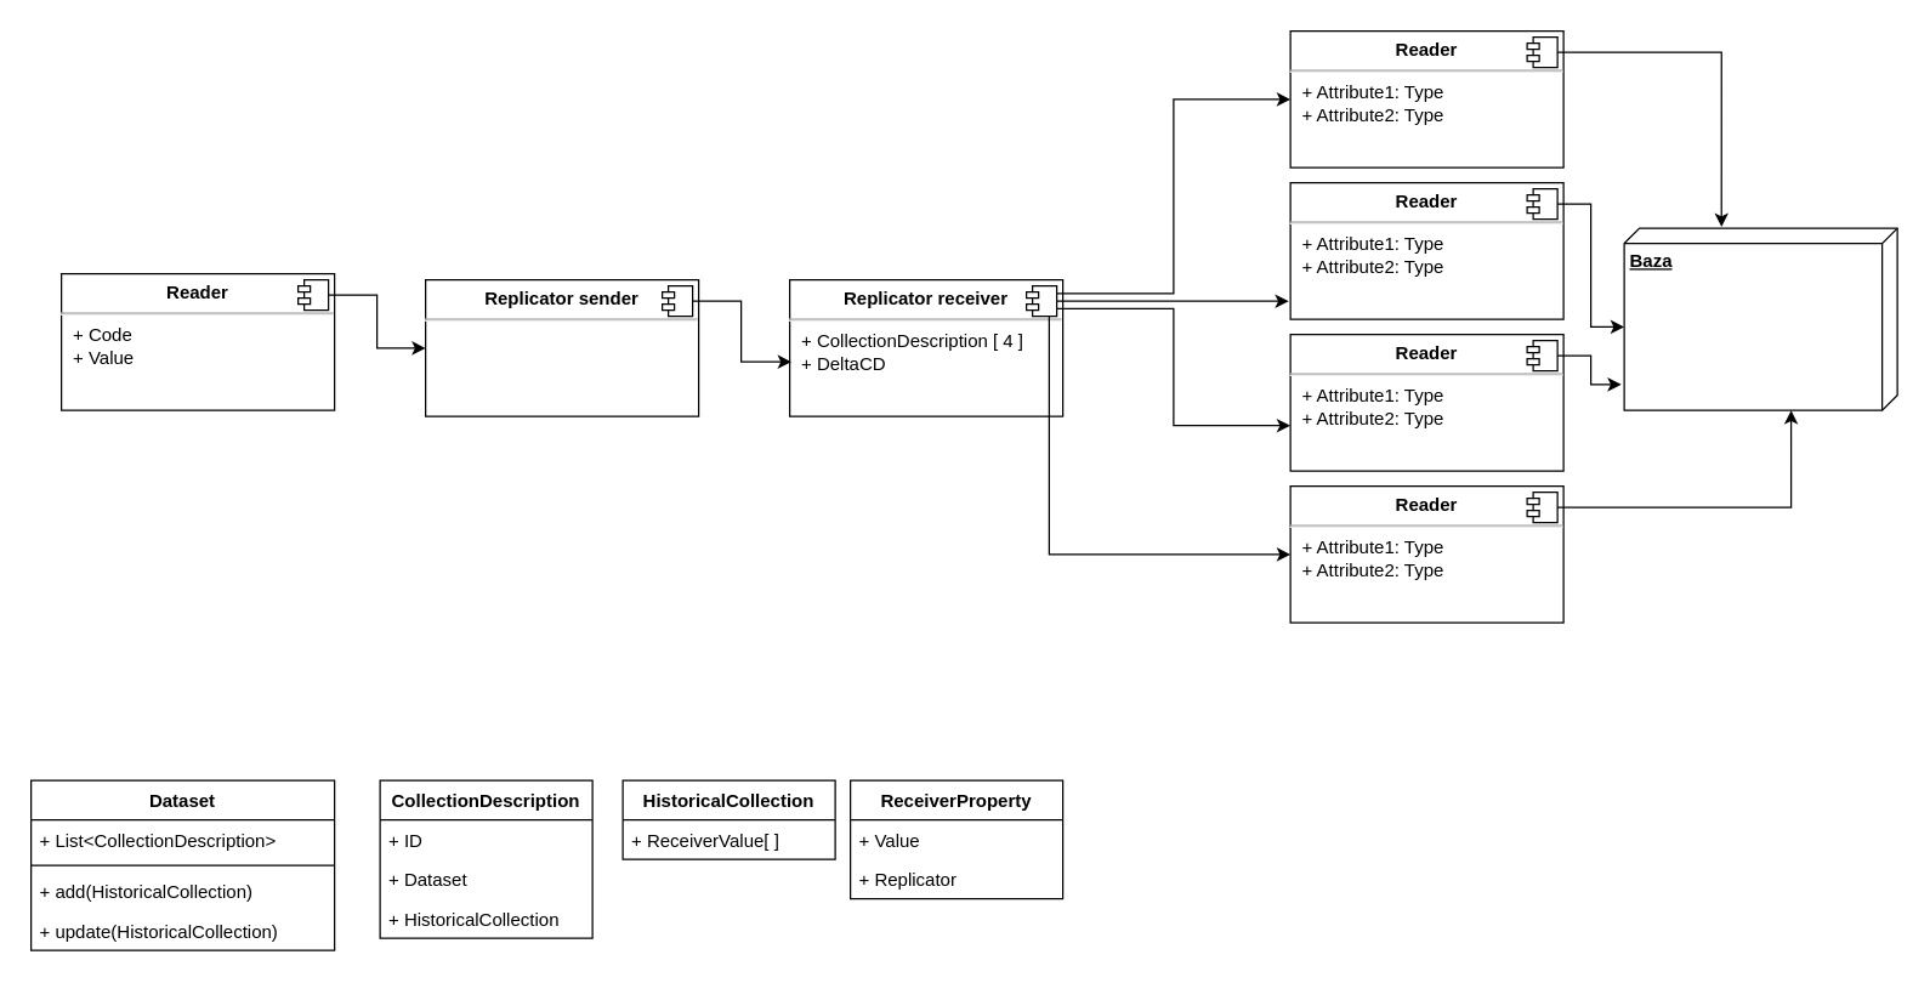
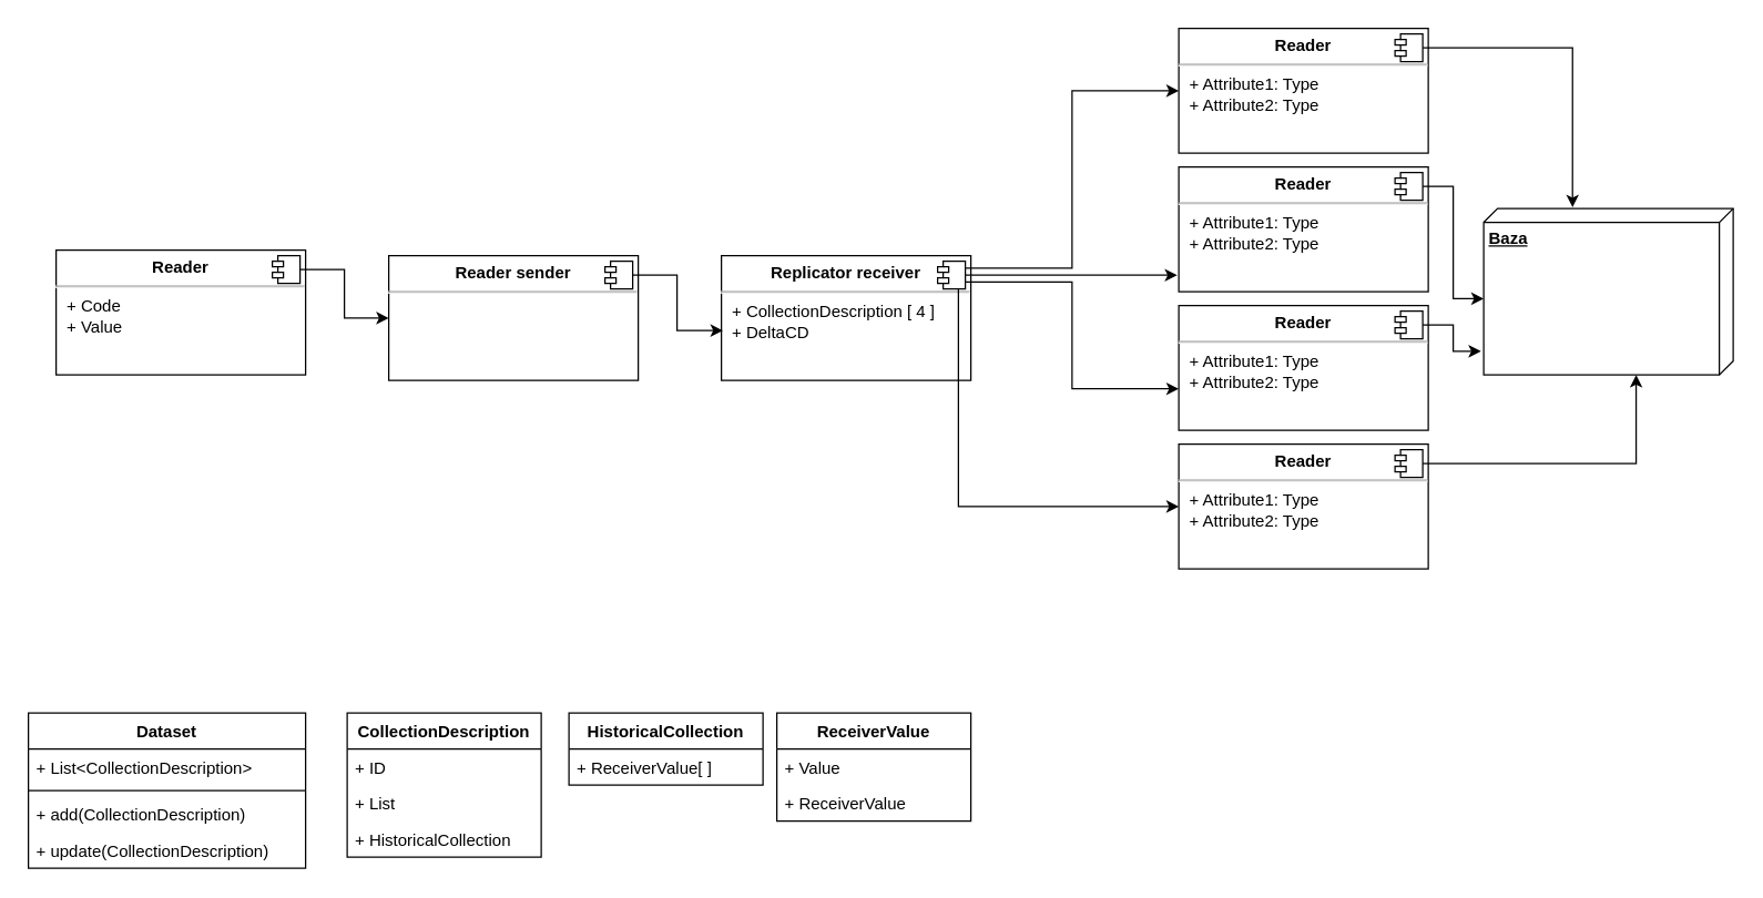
  <mxCell id="0" />
  <mxCell id="1" parent="0" />
  <mxCell id="2" value="&lt;p style=&quot;margin:0px;margin-top:6px;text-align:center;&quot;&gt;&lt;b&gt;Reader&lt;/b&gt;&lt;/p&gt;&lt;hr&gt;&lt;p style=&quot;margin:0px;margin-left:8px;&quot;&gt;+ Code&lt;br&gt;+ Value&lt;br&gt;&lt;/p&gt;" style="align=left;overflow=fill;html=1;dropTarget=0;" parent="1" vertex="1"><mxGeometry x="40" y="180" width="180" height="90" as="geometry" /></mxCell>
  <mxCell id="3" style="edgeStyle=orthogonalEdgeStyle;rounded=0;orthogonalLoop=1;jettySize=auto;html=1;exitX=1;exitY=0.5;exitDx=0;exitDy=0;entryX=0;entryY=0.5;entryDx=0;entryDy=0;" parent="2" source="4" target="23" edge="1"><mxGeometry relative="1" as="geometry" /></mxCell>
  <mxCell id="4" value="" style="shape=component;jettyWidth=8;jettyHeight=4;" parent="2" vertex="1"><mxGeometry x="1" width="20" height="20" relative="1" as="geometry"><mxPoint x="-24" y="4" as="offset" /></mxGeometry></mxCell>
  <mxCell id="5" value="&lt;p style=&quot;margin:0px;margin-top:6px;text-align:center;&quot;&gt;&lt;b&gt;Reader&lt;/b&gt;&lt;/p&gt;&lt;hr&gt;&lt;p style=&quot;margin:0px;margin-left:8px;&quot;&gt;+ Attribute1: Type&lt;br&gt;+ Attribute2: Type&lt;/p&gt;" style="align=left;overflow=fill;html=1;dropTarget=0;" parent="1" vertex="1"><mxGeometry x="850" y="20" width="180" height="90" as="geometry" /></mxCell>
  <mxCell id="6" value="" style="shape=component;jettyWidth=8;jettyHeight=4;" parent="5" vertex="1"><mxGeometry x="1" width="20" height="20" relative="1" as="geometry"><mxPoint x="-24" y="4" as="offset" /></mxGeometry></mxCell>
  <mxCell id="7" style="edgeStyle=orthogonalEdgeStyle;rounded=0;orthogonalLoop=1;jettySize=auto;html=1;exitX=1;exitY=0.5;exitDx=0;exitDy=0;entryX=-0.008;entryY=0.644;entryDx=0;entryDy=0;entryPerimeter=0;" parent="5" source="6" target="40" edge="1"><mxGeometry relative="1" as="geometry" /></mxCell>
  <mxCell id="8" value="&lt;p style=&quot;margin:0px;margin-top:6px;text-align:center;&quot;&gt;&lt;b&gt;Reader&lt;/b&gt;&lt;/p&gt;&lt;hr&gt;&lt;p style=&quot;margin:0px;margin-left:8px;&quot;&gt;+ Attribute1: Type&lt;br&gt;+ Attribute2: Type&lt;/p&gt;" style="align=left;overflow=fill;html=1;dropTarget=0;" parent="1" vertex="1"><mxGeometry x="850" y="120" width="180" height="90" as="geometry" /></mxCell>
  <mxCell id="9" value="" style="shape=component;jettyWidth=8;jettyHeight=4;" parent="8" vertex="1"><mxGeometry x="1" width="20" height="20" relative="1" as="geometry"><mxPoint x="-24" y="4" as="offset" /></mxGeometry></mxCell>
  <mxCell id="10" style="edgeStyle=orthogonalEdgeStyle;rounded=0;orthogonalLoop=1;jettySize=auto;html=1;exitX=1;exitY=0.5;exitDx=0;exitDy=0;entryX=0;entryY=0;entryDx=65;entryDy=180;entryPerimeter=0;" parent="8" source="9" target="40" edge="1"><mxGeometry relative="1" as="geometry" /></mxCell>
  <mxCell id="11" value="&lt;p style=&quot;margin:0px;margin-top:6px;text-align:center;&quot;&gt;&lt;b&gt;Reader&lt;/b&gt;&lt;/p&gt;&lt;hr&gt;&lt;p style=&quot;margin:0px;margin-left:8px;&quot;&gt;+ Attribute1: Type&lt;br&gt;+ Attribute2: Type&lt;/p&gt;" style="align=left;overflow=fill;html=1;dropTarget=0;" parent="1" vertex="1"><mxGeometry x="850" y="220" width="180" height="90" as="geometry" /></mxCell>
  <mxCell id="12" value="" style="shape=component;jettyWidth=8;jettyHeight=4;" parent="11" vertex="1"><mxGeometry x="1" width="20" height="20" relative="1" as="geometry"><mxPoint x="-24" y="4" as="offset" /></mxGeometry></mxCell>
  <mxCell id="13" style="edgeStyle=orthogonalEdgeStyle;rounded=0;orthogonalLoop=1;jettySize=auto;html=1;exitX=1;exitY=0.5;exitDx=0;exitDy=0;entryX=0.858;entryY=1.011;entryDx=0;entryDy=0;entryPerimeter=0;" parent="11" source="12" target="40" edge="1"><mxGeometry relative="1" as="geometry" /></mxCell>
  <mxCell id="14" value="&lt;p style=&quot;margin:0px;margin-top:6px;text-align:center;&quot;&gt;&lt;b&gt;Reader&lt;/b&gt;&lt;/p&gt;&lt;hr&gt;&lt;p style=&quot;margin:0px;margin-left:8px;&quot;&gt;+ Attribute1: Type&lt;br&gt;+ Attribute2: Type&lt;/p&gt;" style="align=left;overflow=fill;html=1;dropTarget=0;" parent="1" vertex="1"><mxGeometry x="850" y="320" width="180" height="90" as="geometry" /></mxCell>
  <mxCell id="15" value="" style="shape=component;jettyWidth=8;jettyHeight=4;" parent="14" vertex="1"><mxGeometry x="1" width="20" height="20" relative="1" as="geometry"><mxPoint x="-24" y="4" as="offset" /></mxGeometry></mxCell>
  <mxCell id="16" style="edgeStyle=orthogonalEdgeStyle;rounded=0;orthogonalLoop=1;jettySize=auto;html=1;exitX=1;exitY=0.5;exitDx=0;exitDy=0;entryX=1;entryY=0.389;entryDx=0;entryDy=0;entryPerimeter=0;" parent="14" source="15" target="40" edge="1"><mxGeometry relative="1" as="geometry" /></mxCell>
  <mxCell id="17" value="&lt;p style=&quot;margin:0px;margin-top:6px;text-align:center;&quot;&gt;&lt;b&gt;Replicator receiver&lt;br&gt;&lt;/b&gt;&lt;/p&gt;&lt;hr&gt;&lt;p style=&quot;margin:0px;margin-left:8px;&quot;&gt;+ CollectionDescription [ 4 ]&lt;br&gt;+ DeltaCD&lt;br&gt;&lt;/p&gt;" style="align=left;overflow=fill;html=1;dropTarget=0;" parent="1" vertex="1"><mxGeometry x="520" y="184" width="180" height="90" as="geometry" /></mxCell>
  <mxCell id="18" value="" style="shape=component;jettyWidth=8;jettyHeight=4;" parent="17" vertex="1"><mxGeometry x="1" width="20" height="20" relative="1" as="geometry"><mxPoint x="-24" y="4" as="offset" /></mxGeometry></mxCell>
  <mxCell id="19" style="edgeStyle=orthogonalEdgeStyle;rounded=0;orthogonalLoop=1;jettySize=auto;html=1;exitX=1;exitY=0.25;exitDx=0;exitDy=0;entryX=0;entryY=0.5;entryDx=0;entryDy=0;" parent="17" source="18" target="5" edge="1"><mxGeometry relative="1" as="geometry" /></mxCell>
  <mxCell id="20" style="edgeStyle=orthogonalEdgeStyle;rounded=0;orthogonalLoop=1;jettySize=auto;html=1;exitX=1;exitY=0.5;exitDx=0;exitDy=0;entryX=-0.006;entryY=0.867;entryDx=0;entryDy=0;entryPerimeter=0;" parent="17" source="18" target="8" edge="1"><mxGeometry relative="1" as="geometry" /></mxCell>
  <mxCell id="21" style="edgeStyle=orthogonalEdgeStyle;rounded=0;orthogonalLoop=1;jettySize=auto;html=1;exitX=1;exitY=0.75;exitDx=0;exitDy=0;entryX=0;entryY=0.667;entryDx=0;entryDy=0;entryPerimeter=0;" parent="17" source="18" target="11" edge="1"><mxGeometry relative="1" as="geometry" /></mxCell>
  <mxCell id="22" style="edgeStyle=orthogonalEdgeStyle;rounded=0;orthogonalLoop=1;jettySize=auto;html=1;exitX=0.75;exitY=1;exitDx=0;exitDy=0;entryX=0;entryY=0.5;entryDx=0;entryDy=0;" parent="17" source="18" target="14" edge="1"><mxGeometry relative="1" as="geometry" /></mxCell>
- <mxCell id="23" value="&lt;p style=&quot;margin:0px;margin-top:6px;text-align:center;&quot;&gt;&lt;b&gt;Replicator sender&lt;br&gt;&lt;/b&gt;&lt;/p&gt;&lt;hr&gt;&lt;p style=&quot;margin:0px;margin-left:8px;&quot;&gt;&lt;br&gt;&lt;br&gt;&lt;/p&gt;" style="align=left;overflow=fill;html=1;dropTarget=0;" parent="1" vertex="1"><mxGeometry x="280" y="184" width="180" height="90" as="geometry" /></mxCell>
+ <mxCell id="23" value="&lt;p style=&quot;margin:0px;margin-top:6px;text-align:center;&quot;&gt;&lt;b&gt;Reader sender&lt;br&gt;&lt;/b&gt;&lt;/p&gt;&lt;hr&gt;&lt;p style=&quot;margin:0px;margin-left:8px;&quot;&gt;&lt;br&gt;&lt;br&gt;&lt;/p&gt;" style="align=left;overflow=fill;html=1;dropTarget=0;" parent="1" vertex="1"><mxGeometry x="280" y="184" width="180" height="90" as="geometry" /></mxCell>
  <mxCell id="24" value="" style="shape=component;jettyWidth=8;jettyHeight=4;" parent="23" vertex="1"><mxGeometry x="1" width="20" height="20" relative="1" as="geometry"><mxPoint x="-24" y="4" as="offset" /></mxGeometry></mxCell>
  <mxCell id="25" style="edgeStyle=orthogonalEdgeStyle;rounded=0;orthogonalLoop=1;jettySize=auto;html=1;exitX=1;exitY=0.5;exitDx=0;exitDy=0;entryX=0.006;entryY=0.6;entryDx=0;entryDy=0;entryPerimeter=0;" parent="23" source="24" target="17" edge="1"><mxGeometry relative="1" as="geometry" /></mxCell>
  <mxCell id="26" value="CollectionDescription" style="swimlane;fontStyle=1;childLayout=stackLayout;horizontal=1;startSize=26;fillColor=none;horizontalStack=0;resizeParent=1;resizeParentMax=0;resizeLast=0;collapsible=1;marginBottom=0;" parent="1" vertex="1"><mxGeometry x="250" y="514" width="140" height="104" as="geometry" /></mxCell>
  <mxCell id="27" value="+ ID" style="text;strokeColor=none;fillColor=none;align=left;verticalAlign=top;spacingLeft=4;spacingRight=4;overflow=hidden;rotatable=0;points=[[0,0.5],[1,0.5]];portConstraint=eastwest;" parent="26" vertex="1"><mxGeometry y="26" width="140" height="26" as="geometry" /></mxCell>
- <mxCell id="28" value="+ Dataset" style="text;strokeColor=none;fillColor=none;align=left;verticalAlign=top;spacingLeft=4;spacingRight=4;overflow=hidden;rotatable=0;points=[[0,0.5],[1,0.5]];portConstraint=eastwest;" parent="26" vertex="1"><mxGeometry y="52" width="140" height="26" as="geometry" /></mxCell>
+ <mxCell id="28" value="+ List" style="text;strokeColor=none;fillColor=none;align=left;verticalAlign=top;spacingLeft=4;spacingRight=4;overflow=hidden;rotatable=0;points=[[0,0.5],[1,0.5]];portConstraint=eastwest;" parent="26" vertex="1"><mxGeometry y="52" width="140" height="26" as="geometry" /></mxCell>
  <mxCell id="29" value="+ HistoricalCollection" style="text;strokeColor=none;fillColor=none;align=left;verticalAlign=top;spacingLeft=4;spacingRight=4;overflow=hidden;rotatable=0;points=[[0,0.5],[1,0.5]];portConstraint=eastwest;" parent="26" vertex="1"><mxGeometry y="78" width="140" height="26" as="geometry" /></mxCell>
  <mxCell id="30" value="HistoricalCollection" style="swimlane;fontStyle=1;childLayout=stackLayout;horizontal=1;startSize=26;fillColor=none;horizontalStack=0;resizeParent=1;resizeParentMax=0;resizeLast=0;collapsible=1;marginBottom=0;" parent="1" vertex="1"><mxGeometry x="410" y="514" width="140" height="52" as="geometry" /></mxCell>
  <mxCell id="31" value="+ ReceiverValue[ ]" style="text;strokeColor=none;fillColor=none;align=left;verticalAlign=top;spacingLeft=4;spacingRight=4;overflow=hidden;rotatable=0;points=[[0,0.5],[1,0.5]];portConstraint=eastwest;" parent="30" vertex="1"><mxGeometry y="26" width="140" height="26" as="geometry" /></mxCell>
- <mxCell id="32" value="ReceiverProperty" style="swimlane;fontStyle=1;childLayout=stackLayout;horizontal=1;startSize=26;fillColor=none;horizontalStack=0;resizeParent=1;resizeParentMax=0;resizeLast=0;collapsible=1;marginBottom=0;" parent="1" vertex="1"><mxGeometry x="560" y="514" width="140" height="78" as="geometry" /></mxCell>
+ <mxCell id="32" value="ReceiverValue" style="swimlane;fontStyle=1;childLayout=stackLayout;horizontal=1;startSize=26;fillColor=none;horizontalStack=0;resizeParent=1;resizeParentMax=0;resizeLast=0;collapsible=1;marginBottom=0;" parent="1" vertex="1"><mxGeometry x="560" y="514" width="140" height="78" as="geometry" /></mxCell>
  <mxCell id="33" value="+ Value" style="text;strokeColor=none;fillColor=none;align=left;verticalAlign=top;spacingLeft=4;spacingRight=4;overflow=hidden;rotatable=0;points=[[0,0.5],[1,0.5]];portConstraint=eastwest;" parent="32" vertex="1"><mxGeometry y="26" width="140" height="26" as="geometry" /></mxCell>
- <mxCell id="34" value="+ Replicator" style="text;strokeColor=none;fillColor=none;align=left;verticalAlign=top;spacingLeft=4;spacingRight=4;overflow=hidden;rotatable=0;points=[[0,0.5],[1,0.5]];portConstraint=eastwest;" parent="32" vertex="1"><mxGeometry y="52" width="140" height="26" as="geometry" /></mxCell>
+ <mxCell id="34" value="+ ReceiverValue" style="text;strokeColor=none;fillColor=none;align=left;verticalAlign=top;spacingLeft=4;spacingRight=4;overflow=hidden;rotatable=0;points=[[0,0.5],[1,0.5]];portConstraint=eastwest;" parent="32" vertex="1"><mxGeometry y="52" width="140" height="26" as="geometry" /></mxCell>
  <mxCell id="35" value="Dataset" style="swimlane;fontStyle=1;align=center;verticalAlign=top;childLayout=stackLayout;horizontal=1;startSize=26;horizontalStack=0;resizeParent=1;resizeParentMax=0;resizeLast=0;collapsible=1;marginBottom=0;" parent="1" vertex="1"><mxGeometry x="20" y="514" width="200" height="112" as="geometry" /></mxCell>
  <mxCell id="36" value="+ List&lt;CollectionDescription&gt;" style="text;strokeColor=none;fillColor=none;align=left;verticalAlign=top;spacingLeft=4;spacingRight=4;overflow=hidden;rotatable=0;points=[[0,0.5],[1,0.5]];portConstraint=eastwest;" parent="35" vertex="1"><mxGeometry y="26" width="200" height="26" as="geometry" /></mxCell>
  <mxCell id="37" value="" style="line;strokeWidth=1;fillColor=none;align=left;verticalAlign=middle;spacingTop=-1;spacingLeft=3;spacingRight=3;rotatable=0;labelPosition=right;points=[];portConstraint=eastwest;" parent="35" vertex="1"><mxGeometry y="52" width="200" height="8" as="geometry" /></mxCell>
- <mxCell id="38" value="+ add(HistoricalCollection)" style="text;strokeColor=none;fillColor=none;align=left;verticalAlign=top;spacingLeft=4;spacingRight=4;overflow=hidden;rotatable=0;points=[[0,0.5],[1,0.5]];portConstraint=eastwest;" parent="35" vertex="1"><mxGeometry y="60" width="200" height="26" as="geometry" /></mxCell>
- <mxCell id="39" value="+ update(HistoricalCollection)" style="text;strokeColor=none;fillColor=none;align=left;verticalAlign=top;spacingLeft=4;spacingRight=4;overflow=hidden;rotatable=0;points=[[0,0.5],[1,0.5]];portConstraint=eastwest;" parent="35" vertex="1"><mxGeometry y="86" width="200" height="26" as="geometry" /></mxCell>
+ <mxCell id="38" value="+ add(CollectionDescription)" style="text;strokeColor=none;fillColor=none;align=left;verticalAlign=top;spacingLeft=4;spacingRight=4;overflow=hidden;rotatable=0;points=[[0,0.5],[1,0.5]];portConstraint=eastwest;" parent="35" vertex="1"><mxGeometry y="60" width="200" height="26" as="geometry" /></mxCell>
+ <mxCell id="39" value="+ update(CollectionDescription)" style="text;strokeColor=none;fillColor=none;align=left;verticalAlign=top;spacingLeft=4;spacingRight=4;overflow=hidden;rotatable=0;points=[[0,0.5],[1,0.5]];portConstraint=eastwest;" parent="35" vertex="1"><mxGeometry y="86" width="200" height="26" as="geometry" /></mxCell>
  <mxCell id="40" value="&lt;b&gt;Baza&lt;/b&gt;" style="verticalAlign=top;align=left;spacingTop=8;spacingLeft=2;spacingRight=12;shape=cube;size=10;direction=south;fontStyle=4;html=1;" parent="1" vertex="1"><mxGeometry x="1070" y="150" width="180" height="120" as="geometry" /></mxCell>
